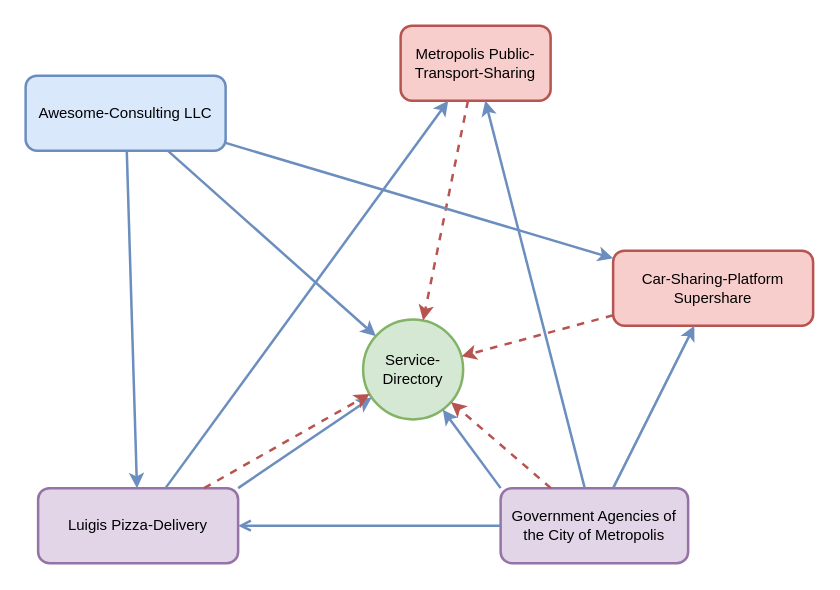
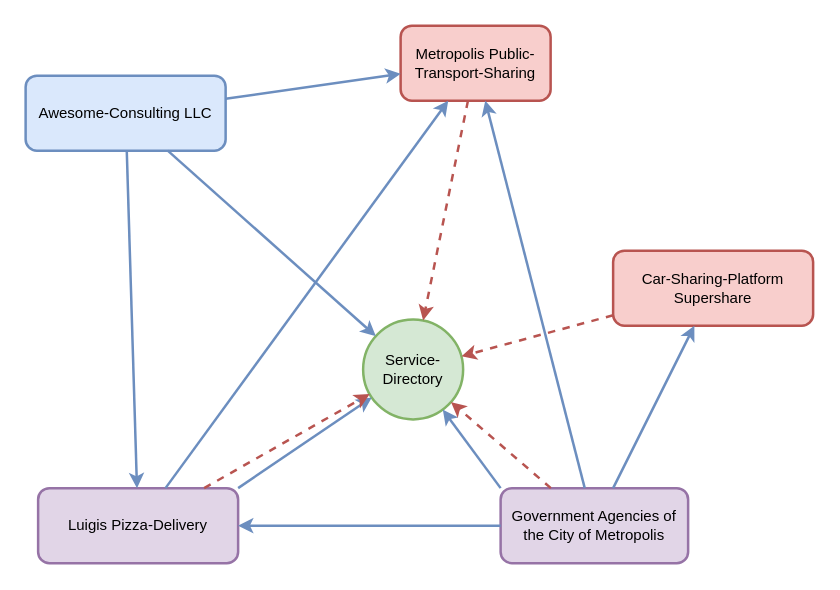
  <mxCell id="0" />
  <mxCell id="1" parent="0" />
  <mxCell id="2" value="" style="group" vertex="1" connectable="0" parent="1"><mxGeometry x="20" y="20" width="630" height="430" as="geometry" /></mxCell>
  <mxCell id="3" value="Service-Directory" style="ellipse;whiteSpace=wrap;html=1;aspect=fixed;fillColor=#d5e8d4;strokeColor=#82b366;strokeWidth=2;" vertex="1" parent="2"><mxGeometry x="270" y="235" width="80" height="80" as="geometry" /></mxCell>
  <mxCell id="4" value="Metropolis Public-Transport-Sharing" style="rounded=1;whiteSpace=wrap;html=1;fillColor=#f8cecc;strokeColor=#b85450;strokeWidth=2;" vertex="1" parent="2"><mxGeometry x="300" width="120" height="60" as="geometry" /></mxCell>
  <mxCell id="5" value="Car-Sharing-Platform Supershare" style="rounded=1;whiteSpace=wrap;html=1;fillColor=#f8cecc;strokeColor=#b85450;strokeWidth=2;" vertex="1" parent="2"><mxGeometry x="470" y="180" width="160" height="60" as="geometry" /></mxCell>
  <mxCell id="6" style="edgeStyle=none;rounded=0;orthogonalLoop=1;jettySize=auto;html=1;exitX=1;exitY=0;exitDx=0;exitDy=0;startArrow=none;startFill=0;endArrow=classic;endFill=1;fillColor=#dae8fc;strokeColor=#6c8ebf;strokeWidth=2;" edge="1" parent="2" source="7" target="3"><mxGeometry relative="1" as="geometry" /></mxCell>
  <mxCell id="7" value="Luigis Pizza-Delivery" style="rounded=1;whiteSpace=wrap;html=1;fillColor=#e1d5e7;strokeColor=#9673a6;strokeWidth=2;" vertex="1" parent="2"><mxGeometry x="10" y="370" width="160" height="60" as="geometry" /></mxCell>
  <mxCell id="8" value="Awesome-Consulting LLC" style="rounded=1;whiteSpace=wrap;html=1;fillColor=#dae8fc;strokeColor=#6c8ebf;strokeWidth=2;" vertex="1" parent="2"><mxGeometry y="40" width="160" height="60" as="geometry" /></mxCell>
  <mxCell id="9" style="edgeStyle=none;rounded=0;orthogonalLoop=1;jettySize=auto;html=1;exitX=0;exitY=0;exitDx=0;exitDy=0;startArrow=none;startFill=0;endArrow=classic;endFill=1;fillColor=#dae8fc;strokeColor=#6c8ebf;strokeWidth=2;" edge="1" parent="2" source="10" target="3"><mxGeometry relative="1" as="geometry" /></mxCell>
  <mxCell id="10" value="Government Agencies of the City of Metropolis" style="rounded=1;whiteSpace=wrap;html=1;fillColor=#e1d5e7;strokeColor=#9673a6;strokeWidth=2;" vertex="1" parent="2"><mxGeometry x="380" y="370" width="150" height="60" as="geometry" /></mxCell>
  <mxCell id="11" style="rounded=0;orthogonalLoop=1;jettySize=auto;html=1;startArrow=none;startFill=0;fillColor=#f8cecc;strokeColor=#b85450;dashed=1;strokeWidth=2;" edge="1" parent="2" source="10" target="3"><mxGeometry relative="1" as="geometry"><mxPoint x="221.984" y="227.558" as="sourcePoint" /><mxPoint x="400" y="300" as="targetPoint" /></mxGeometry></mxCell>
  <mxCell id="12" style="rounded=0;orthogonalLoop=1;jettySize=auto;html=1;startArrow=none;startFill=0;fillColor=#f8cecc;strokeColor=#b85450;dashed=1;strokeWidth=2;" edge="1" parent="2" source="7" target="3"><mxGeometry relative="1" as="geometry"><mxPoint x="229.765" y="266.188" as="sourcePoint" /><mxPoint x="220" y="360" as="targetPoint" /></mxGeometry></mxCell>
  <mxCell id="13" style="rounded=0;orthogonalLoop=1;jettySize=auto;html=1;startArrow=none;startFill=0;fillColor=#f8cecc;strokeColor=#b85450;dashed=1;strokeWidth=2;" edge="1" parent="2" source="5" target="3"><mxGeometry relative="1" as="geometry"><mxPoint x="239.765" y="276.188" as="sourcePoint" /><mxPoint x="400" y="280" as="targetPoint" /></mxGeometry></mxCell>
  <mxCell id="14" style="rounded=0;orthogonalLoop=1;jettySize=auto;html=1;startArrow=none;startFill=0;fillColor=#f8cecc;strokeColor=#b85450;dashed=1;strokeWidth=2;" edge="1" parent="2" source="4" target="3"><mxGeometry relative="1" as="geometry"><mxPoint x="299.87" y="236.775" as="sourcePoint" /><mxPoint x="350" y="130" as="targetPoint" /></mxGeometry></mxCell>
- <mxCell id="15" style="rounded=0;orthogonalLoop=1;jettySize=auto;html=1;startArrow=none;startFill=0;fillColor=#dae8fc;strokeColor=#6c8ebf;strokeWidth=2;" edge="1" parent="2" source="8" target="5"><mxGeometry relative="1" as="geometry"><mxPoint x="150" y="400" as="sourcePoint" /><mxPoint x="130" y="56" as="targetPoint" /></mxGeometry></mxCell>
+ <mxCell id="15" style="rounded=0;orthogonalLoop=1;jettySize=auto;html=1;startArrow=none;startFill=0;fillColor=#dae8fc;strokeColor=#6c8ebf;strokeWidth=2;" edge="1" parent="2" source="8" target="4"><mxGeometry relative="1" as="geometry"><mxPoint x="150" y="400" as="sourcePoint" /><mxPoint x="130" y="56" as="targetPoint" /></mxGeometry></mxCell>
  <mxCell id="16" style="rounded=0;orthogonalLoop=1;jettySize=auto;html=1;startArrow=none;startFill=0;fillColor=#dae8fc;strokeColor=#6c8ebf;strokeWidth=2;" edge="1" parent="2" source="7" target="4"><mxGeometry relative="1" as="geometry"><mxPoint x="450" y="370" as="sourcePoint" /><mxPoint x="490" y="250" as="targetPoint" /></mxGeometry></mxCell>
  <mxCell id="17" style="rounded=0;orthogonalLoop=1;jettySize=auto;html=1;startArrow=none;startFill=0;fillColor=#dae8fc;strokeColor=#6c8ebf;strokeWidth=2;" edge="1" parent="2" source="8" target="3"><mxGeometry relative="1" as="geometry"><mxPoint x="80" y="250" as="targetPoint" /></mxGeometry></mxCell>
  <mxCell id="18" style="rounded=0;orthogonalLoop=1;jettySize=auto;html=1;startArrow=none;startFill=0;fillColor=#dae8fc;strokeColor=#6c8ebf;strokeWidth=2;" edge="1" parent="2" source="8" target="7"><mxGeometry relative="1" as="geometry"><mxPoint x="208" y="294.0" as="sourcePoint" /><mxPoint x="80" y="390" as="targetPoint" /></mxGeometry></mxCell>
  <mxCell id="19" style="rounded=0;orthogonalLoop=1;jettySize=auto;html=1;startArrow=none;startFill=0;fillColor=#dae8fc;strokeColor=#6c8ebf;strokeWidth=2;" edge="1" parent="2" source="10" target="4"><mxGeometry relative="1" as="geometry"><mxPoint x="480.002" y="510" as="sourcePoint" /><mxPoint x="706.218" y="200" as="targetPoint" /></mxGeometry></mxCell>
  <mxCell id="20" style="rounded=0;orthogonalLoop=1;jettySize=auto;html=1;startArrow=none;startFill=0;fillColor=#dae8fc;strokeColor=#6c8ebf;strokeWidth=2;" edge="1" parent="2" source="10" target="5"><mxGeometry relative="1" as="geometry"><mxPoint x="402.162" y="380" as="sourcePoint" /><mxPoint x="372.838" y="70" as="targetPoint" /></mxGeometry></mxCell>
- <mxCell id="21" style="rounded=0;orthogonalLoop=1;jettySize=auto;html=1;startArrow=none;startFill=0;fillColor=#dae8fc;strokeColor=#6c8ebf;strokeWidth=2;endArrow=open;" edge="1" parent="2" source="10" target="7"><mxGeometry relative="1" as="geometry"><mxPoint x="429.474" y="380" as="sourcePoint" /><mxPoint x="535.526" y="250" as="targetPoint" /></mxGeometry></mxCell>
+ <mxCell id="21" style="rounded=0;orthogonalLoop=1;jettySize=auto;html=1;startArrow=none;startFill=0;fillColor=#dae8fc;strokeColor=#6c8ebf;strokeWidth=2;" edge="1" parent="2" source="10" target="7"><mxGeometry relative="1" as="geometry"><mxPoint x="429.474" y="380" as="sourcePoint" /><mxPoint x="535.526" y="250" as="targetPoint" /></mxGeometry></mxCell>
